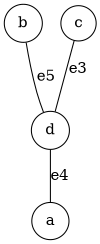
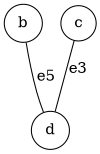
  graph {
    node [shape=circle]
-   a [width=0.15]
    b [width=0.15]
    d [width=0.15]
    c [width=0.15]
    b -- d [label=e5]
-   d -- a [label=e4]
    c -- d [label="e3\n    "]
  }
